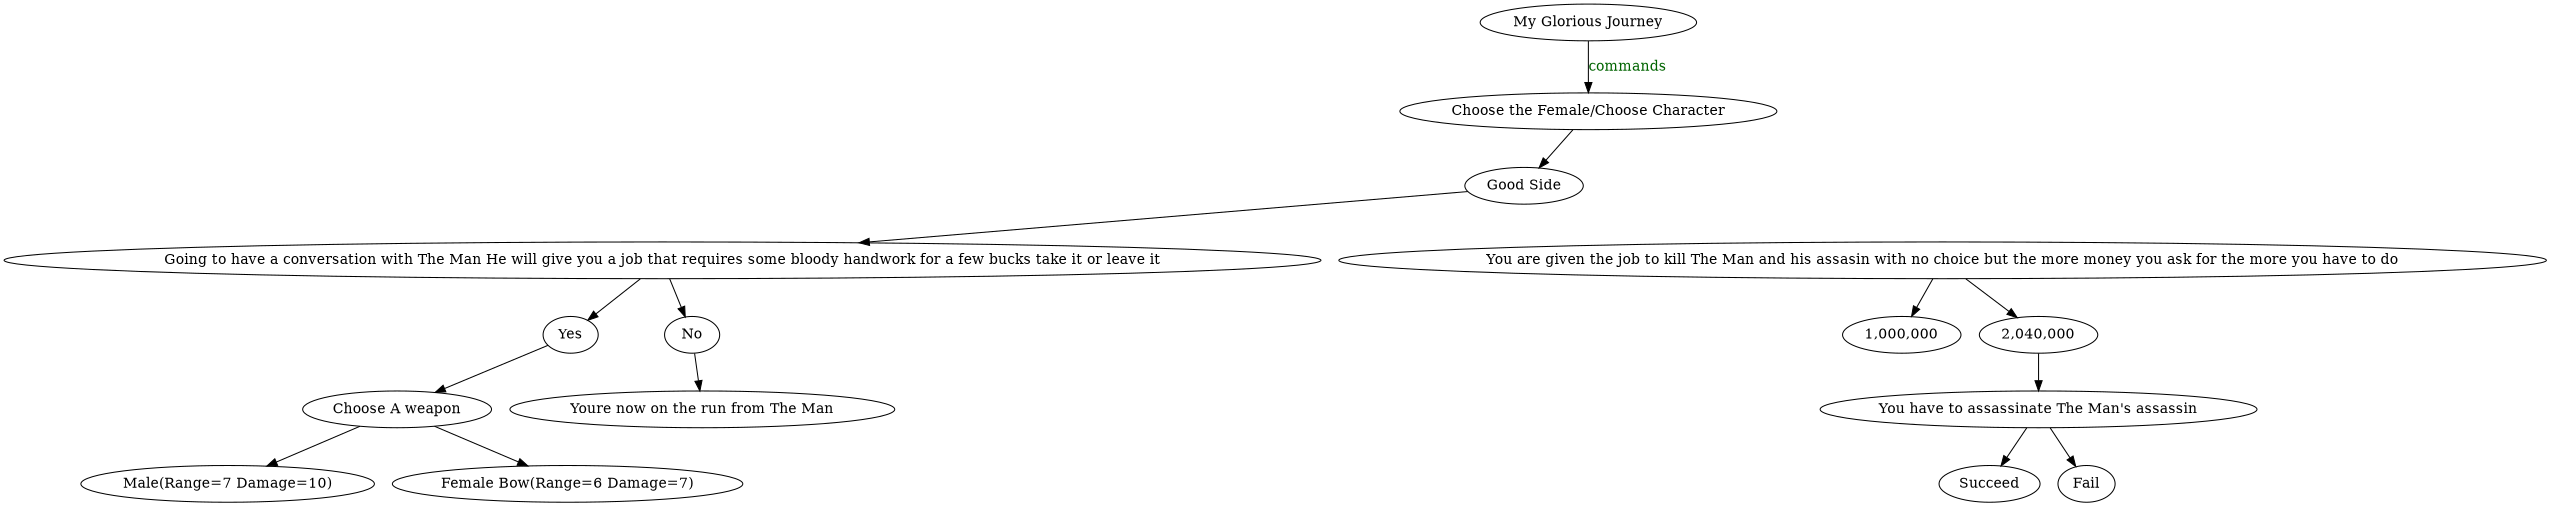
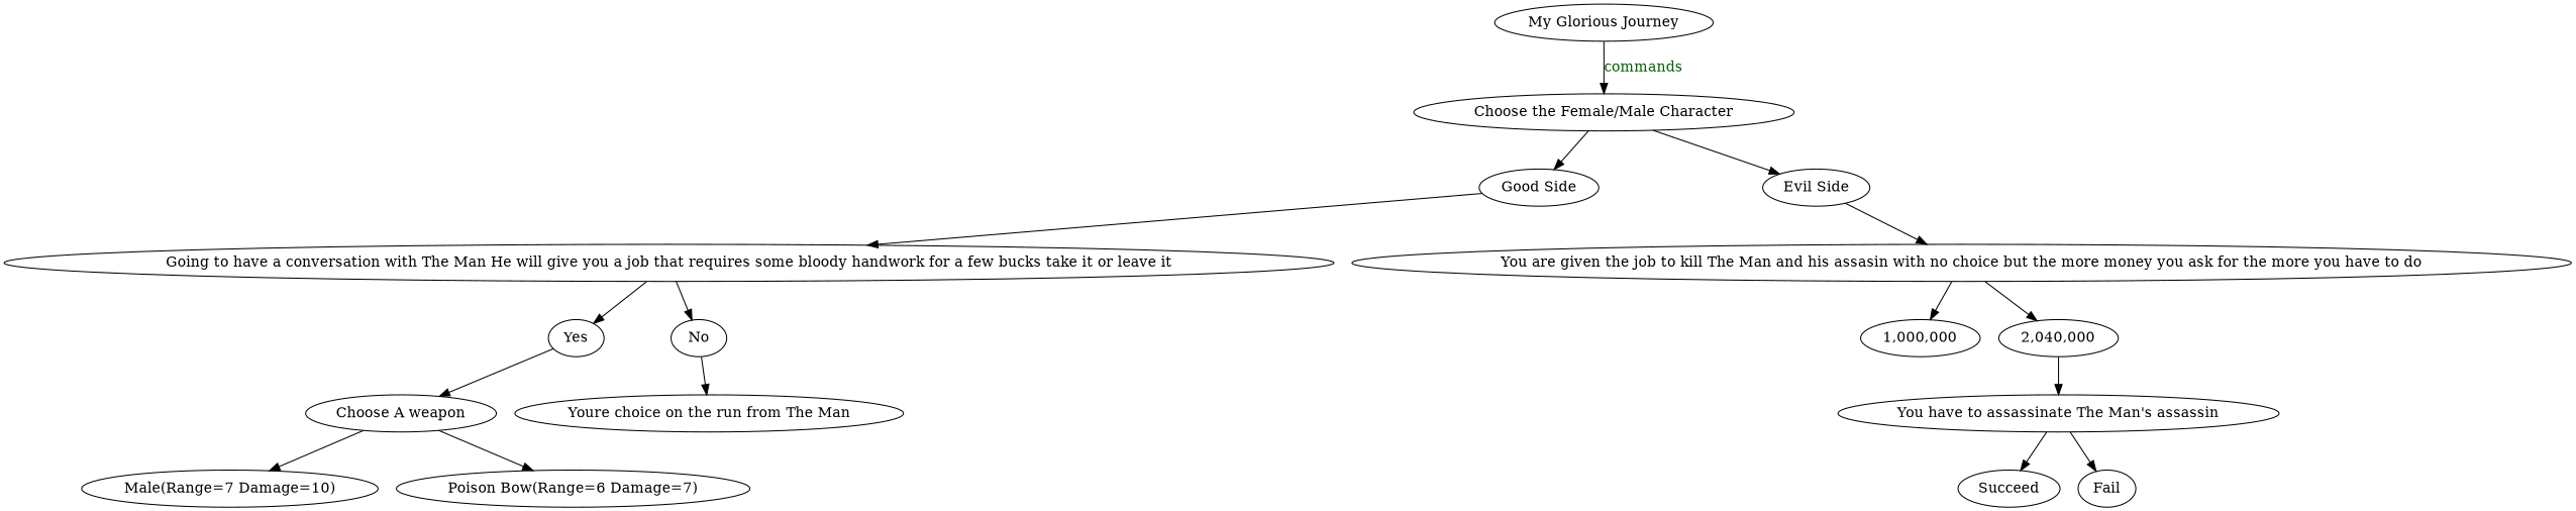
  digraph {
    n1 [label="My Glorious Journey"]
-   n2 [label="Choose the Female/Choose Character"]
+   n2 [label="Choose the Female/Male Character"]
    n3 [label="Good Side"]
+   n4 [label="Evil Side"]
    n5 [label="Going to have a conversation with The Man He will give you a job that requires some bloody handwork for a few bucks take it or leave it"]
    n6 [label="You are given the job to kill The Man and his assasin with no choice but the more money you ask for the more you have to do"]
    n7 [label=Yes]
    n8 [label=No]
    n9 [label="1,000,000"]
    n10 [label="2,040,000"]
    n11 [label="Choose A weapon"]
-   n12 [label="Youre now on the run from The Man"]
+   n12 [label="Youre choice on the run from The Man"]
    n13 [label="You have to assassinate The Man's assassin"]
    n14 [label="Male(Range=7 Damage=10)"]
-   n15 [label="Female Bow(Range=6 Damage=7)"]
+   n15 [label="Poison Bow(Range=6 Damage=7)"]
    n16 [label=Succeed]
    n17 [label=Fail]
    n1 -> n2 [fontcolor=darkgreen label=commands]
    n2 -> n3
+   n2 -> n4
    n3 -> n5
+   n4 -> n6
    n5 -> n7
    n5 -> n8
    n6 -> n9
    n6 -> n10
    n7 -> n11
    n8 -> n12
    n10 -> n13
    n11 -> n14
    n11 -> n15
    n13 -> n16
    n13 -> n17
  }
